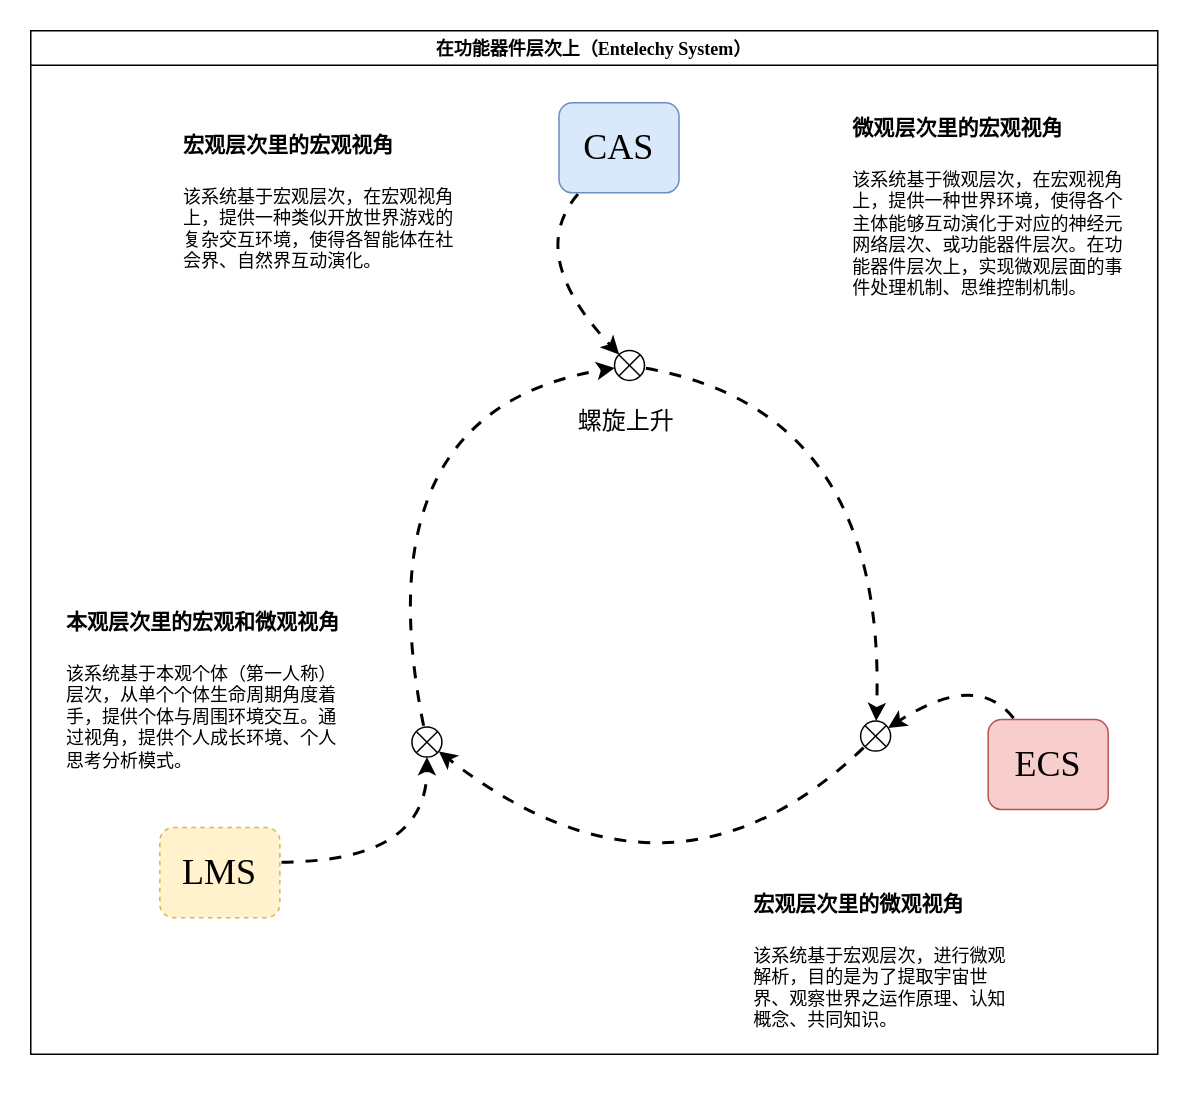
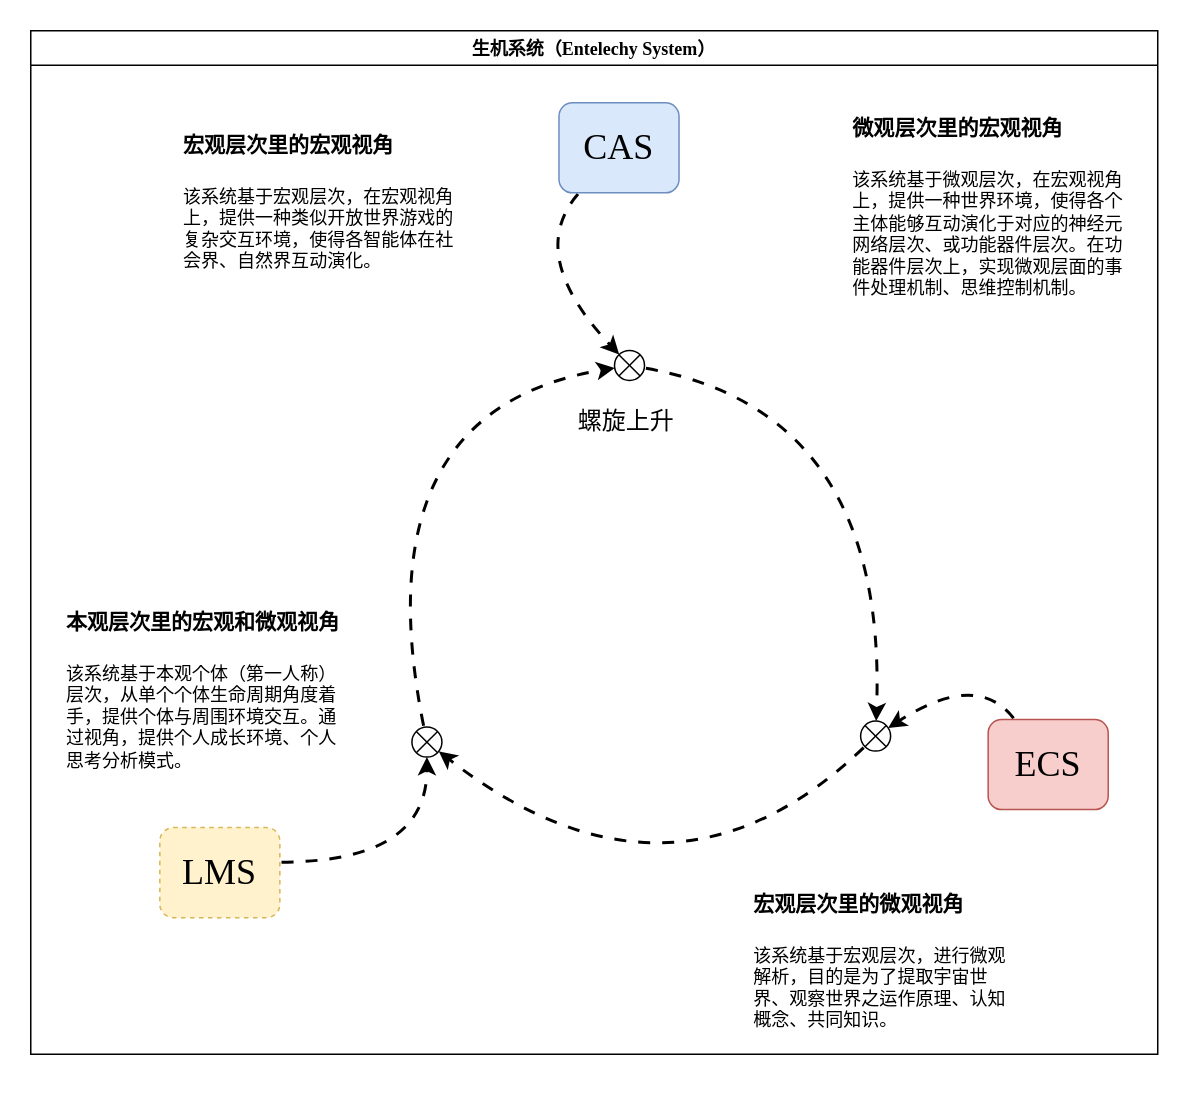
  <mxCell id="0" />
  <mxCell id="1" parent="0" />
- <mxCell id="2" value="在功能器件层次上（Entelechy System）" style="swimlane;fontFamily=Times New Roman;fontSize=12;" parent="1" vertex="1"><mxGeometry x="20" y="20" width="751" height="682" as="geometry" /></mxCell>
+ <mxCell id="2" value="生机系统（Entelechy System）" style="swimlane;fontFamily=Times New Roman;fontSize=12;" parent="1" vertex="1"><mxGeometry x="20" y="20" width="751" height="682" as="geometry" /></mxCell>
  <mxCell id="3" value="" style="shape=sumEllipse;perimeter=ellipsePerimeter;whiteSpace=wrap;html=1;backgroundOutline=1;fontFamily=Times New Roman;fontSize=14;" parent="1" vertex="1"><mxGeometry x="573" y="480" width="20" height="20" as="geometry" /></mxCell>
  <mxCell id="4" value="" style="shape=sumEllipse;perimeter=ellipsePerimeter;whiteSpace=wrap;html=1;backgroundOutline=1;fontFamily=Times New Roman;fontSize=14;" parent="1" vertex="1"><mxGeometry x="274" y="484" width="20" height="20" as="geometry" /></mxCell>
  <mxCell id="5" style="edgeStyle=orthogonalEdgeStyle;orthogonalLoop=1;jettySize=auto;html=1;fontFamily=Times New Roman;fontSize=14;strokeWidth=2;curved=1;comic=0;flowAnimation=1;" parent="1" source="6" target="4" edge="1"><mxGeometry relative="1" as="geometry"><Array as="points"><mxPoint x="284" y="574" /></Array></mxGeometry></mxCell>
  <mxCell id="6" value="LMS" style="rounded=1;whiteSpace=wrap;html=1;fontFamily=Times New Roman;fontSize=24;fillColor=#fff2cc;strokeColor=#d6b656;dashed=1;" parent="1" vertex="1"><mxGeometry x="106" y="551" width="80" height="60" as="geometry" /></mxCell>
  <mxCell id="7" style="orthogonalLoop=1;jettySize=auto;html=1;fontFamily=Times New Roman;fontSize=14;strokeWidth=2;curved=1;comic=0;flowAnimation=1;" parent="1" source="8" target="3" edge="1"><mxGeometry relative="1" as="geometry"><mxPoint x="563" y="484" as="targetPoint" /><Array as="points"><mxPoint x="651" y="446" /></Array></mxGeometry></mxCell>
  <mxCell id="8" value="ECS" style="rounded=1;whiteSpace=wrap;html=1;fontFamily=Times New Roman;fontSize=24;fillColor=#f8cecc;strokeColor=#b85450;" parent="1" vertex="1"><mxGeometry x="658" y="479" width="80" height="60" as="geometry" /></mxCell>
  <mxCell id="9" style="orthogonalLoop=1;jettySize=auto;html=1;fontFamily=Times New Roman;fontSize=14;strokeWidth=2;curved=1;comic=0;flowAnimation=1;" parent="1" source="19" target="3" edge="1"><mxGeometry relative="1" as="geometry"><mxPoint x="703" y="414" as="targetPoint" /><mxPoint x="441" y="250" as="sourcePoint" /><Array as="points"><mxPoint x="591" y="273" /></Array></mxGeometry></mxCell>
  <mxCell id="10" style="edgeStyle=none;curved=1;orthogonalLoop=1;jettySize=auto;html=1;fontFamily=Times New Roman;fontSize=14;strokeWidth=2;comic=0;flowAnimation=1;" parent="1" source="11" target="19" edge="1"><mxGeometry relative="1" as="geometry"><Array as="points"><mxPoint x="349" y="169" /></Array></mxGeometry></mxCell>
  <mxCell id="11" value="CAS" style="rounded=1;whiteSpace=wrap;html=1;fontFamily=Times New Roman;fontSize=24;fillColor=#dae8fc;strokeColor=#6c8ebf;" parent="1" vertex="1"><mxGeometry x="372" y="68" width="80" height="60" as="geometry" /></mxCell>
  <mxCell id="12" value="&lt;h1 style=&quot;&quot;&gt;&lt;font style=&quot;font-size: 14px;&quot;&gt;宏观层次里的宏观视角&lt;/font&gt;&lt;/h1&gt;&lt;p style=&quot;font-size: 12px;&quot;&gt;该系统基于宏观层次，在宏观视角上，提供一种类似开放世界游戏的复杂交互环境，使得各智能体在社会界、自然界互动演化。&lt;/p&gt;" style="text;html=1;strokeColor=none;fillColor=none;spacing=5;spacingTop=-20;whiteSpace=wrap;overflow=hidden;rounded=0;fontFamily=Times New Roman;fontSize=12;" parent="1" vertex="1"><mxGeometry x="117" y="73" width="198" height="119" as="geometry" /></mxCell>
  <mxCell id="13" value="&lt;h1 style=&quot;&quot;&gt;&lt;font style=&quot;font-size: 14px;&quot;&gt;微观层次里的宏观视角&lt;/font&gt;&lt;/h1&gt;&lt;p style=&quot;font-size: 12px;&quot;&gt;该系统基于微观层次，在宏观视角上，提供一种世界环境，使得各个主体能够互动演化于对应的神经元网络层次、或功能器件层次。在功能器件层次上，实现微观层面的事件处理机制、思维控制机制。&lt;/p&gt;" style="text;html=1;strokeColor=none;fillColor=none;spacing=5;spacingTop=-20;whiteSpace=wrap;overflow=hidden;rounded=0;fontFamily=Times New Roman;fontSize=12;" parent="1" vertex="1"><mxGeometry x="563" y="62" width="190" height="141" as="geometry" /></mxCell>
  <mxCell id="14" style="orthogonalLoop=1;jettySize=auto;html=1;fontFamily=Times New Roman;fontSize=14;strokeWidth=2;curved=1;comic=0;flowAnimation=1;" parent="1" source="3" target="4" edge="1"><mxGeometry relative="1" as="geometry"><Array as="points"><mxPoint x="447" y="621" /></Array></mxGeometry></mxCell>
  <mxCell id="15" style="orthogonalLoop=1;jettySize=auto;html=1;fontFamily=Times New Roman;fontSize=14;strokeWidth=2;curved=1;comic=0;flowAnimation=1;" parent="1" source="4" target="19" edge="1"><mxGeometry relative="1" as="geometry"><Array as="points"><mxPoint x="239" y="273" /></Array></mxGeometry></mxCell>
  <mxCell id="16" value="&lt;p style=&quot;line-height: 1.2;&quot;&gt;&lt;/p&gt;&lt;h1 style=&quot;&quot;&gt;&lt;font style=&quot;font-size: 14px;&quot;&gt;本观层次里的宏观和微观视角&lt;/font&gt;&lt;/h1&gt;&lt;p style=&quot;font-size: 12px;&quot;&gt;&lt;/p&gt;该系统基于本观个体（第一人称）&lt;br&gt;层次，从单个个体&lt;span style=&quot;background-color: initial;&quot;&gt;生命周期角度着手，提供个体与周围环境交互。通过视角，&lt;/span&gt;&lt;span style=&quot;background-color: initial;&quot;&gt;提供个人成长环境、个人思考分析模式。&lt;/span&gt;&lt;p&gt;&lt;/p&gt;" style="text;html=1;strokeColor=none;fillColor=none;spacing=5;spacingTop=-20;whiteSpace=wrap;overflow=hidden;rounded=0;fontFamily=Times New Roman;fontSize=12;" parent="1" vertex="1"><mxGeometry x="39" y="391" width="196" height="149" as="geometry" /></mxCell>
  <mxCell id="17" value="&lt;h1 style=&quot;&quot;&gt;&lt;font style=&quot;font-size: 14px;&quot;&gt;宏观层次里的微观视角&lt;/font&gt;&lt;/h1&gt;&lt;p style=&quot;font-size: 12px;&quot;&gt;该系统基于宏观层次，进行微观解析，目的是为了提取宇宙世界、观察世界之运作原理、认知概念、共同知识。&lt;br&gt;&lt;/p&gt;" style="text;html=1;strokeColor=none;fillColor=none;spacing=5;spacingTop=-20;whiteSpace=wrap;overflow=hidden;rounded=0;fontFamily=Times New Roman;fontSize=12;" parent="1" vertex="1"><mxGeometry x="497" y="579" width="179" height="132" as="geometry" /></mxCell>
  <mxCell id="18" value="螺旋上升" style="text;html=1;strokeColor=none;fillColor=none;align=center;verticalAlign=middle;whiteSpace=wrap;rounded=0;fontFamily=Times New Roman;fontSize=16;horizontal=1;direction=south;rotation=0;" parent="1" vertex="1"><mxGeometry x="377" y="267" width="80" height="25" as="geometry" /></mxCell>
  <mxCell id="19" value="" style="shape=sumEllipse;perimeter=ellipsePerimeter;whiteSpace=wrap;html=1;backgroundOutline=1;fontFamily=Times New Roman;fontSize=14;" parent="1" vertex="1"><mxGeometry x="409" y="233" width="20" height="20" as="geometry" /></mxCell>
